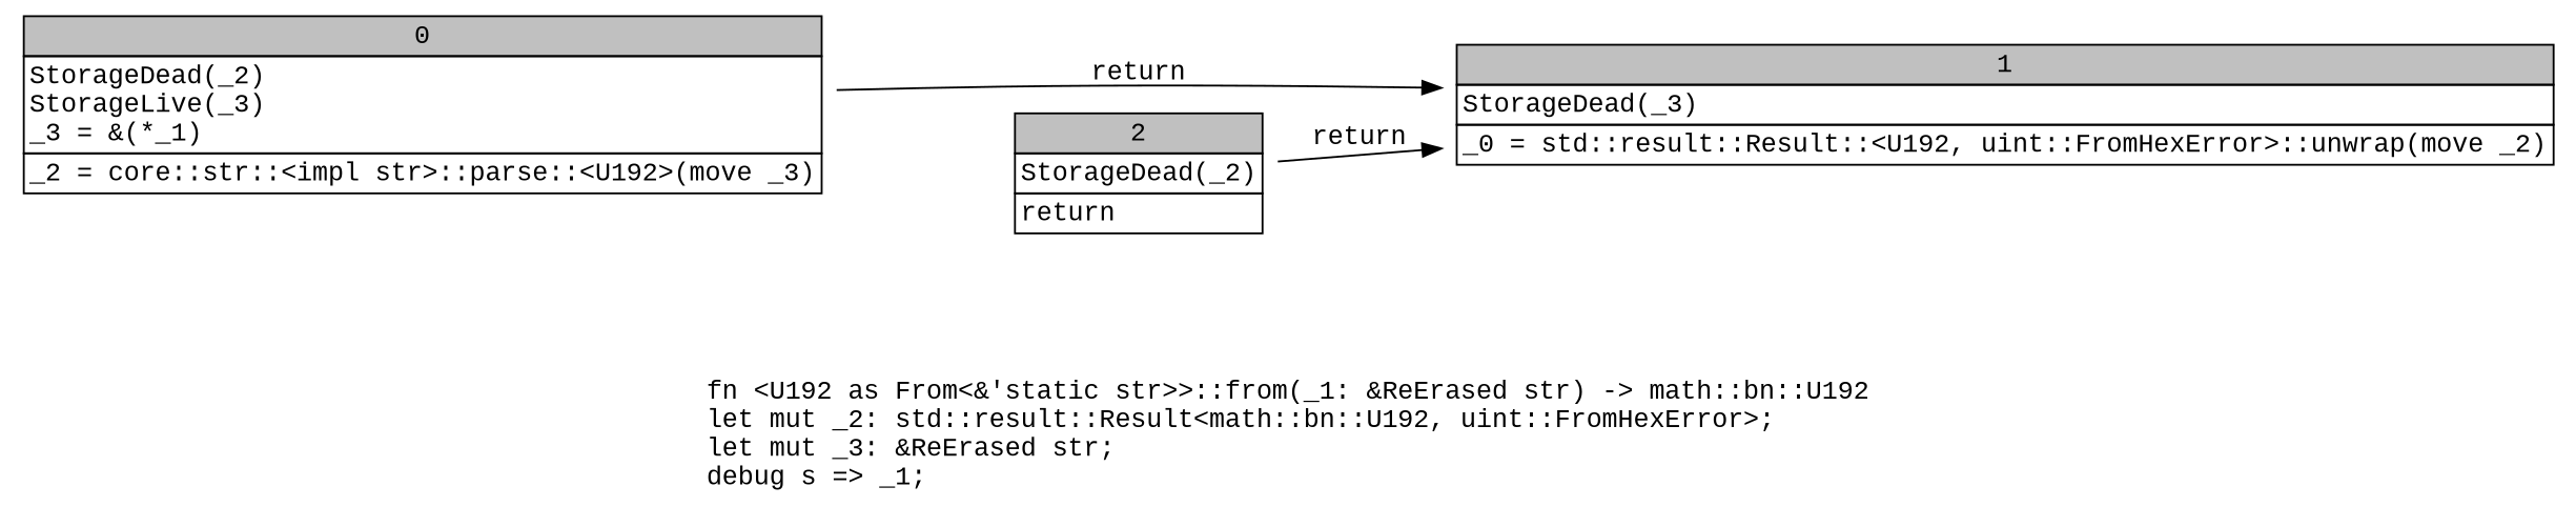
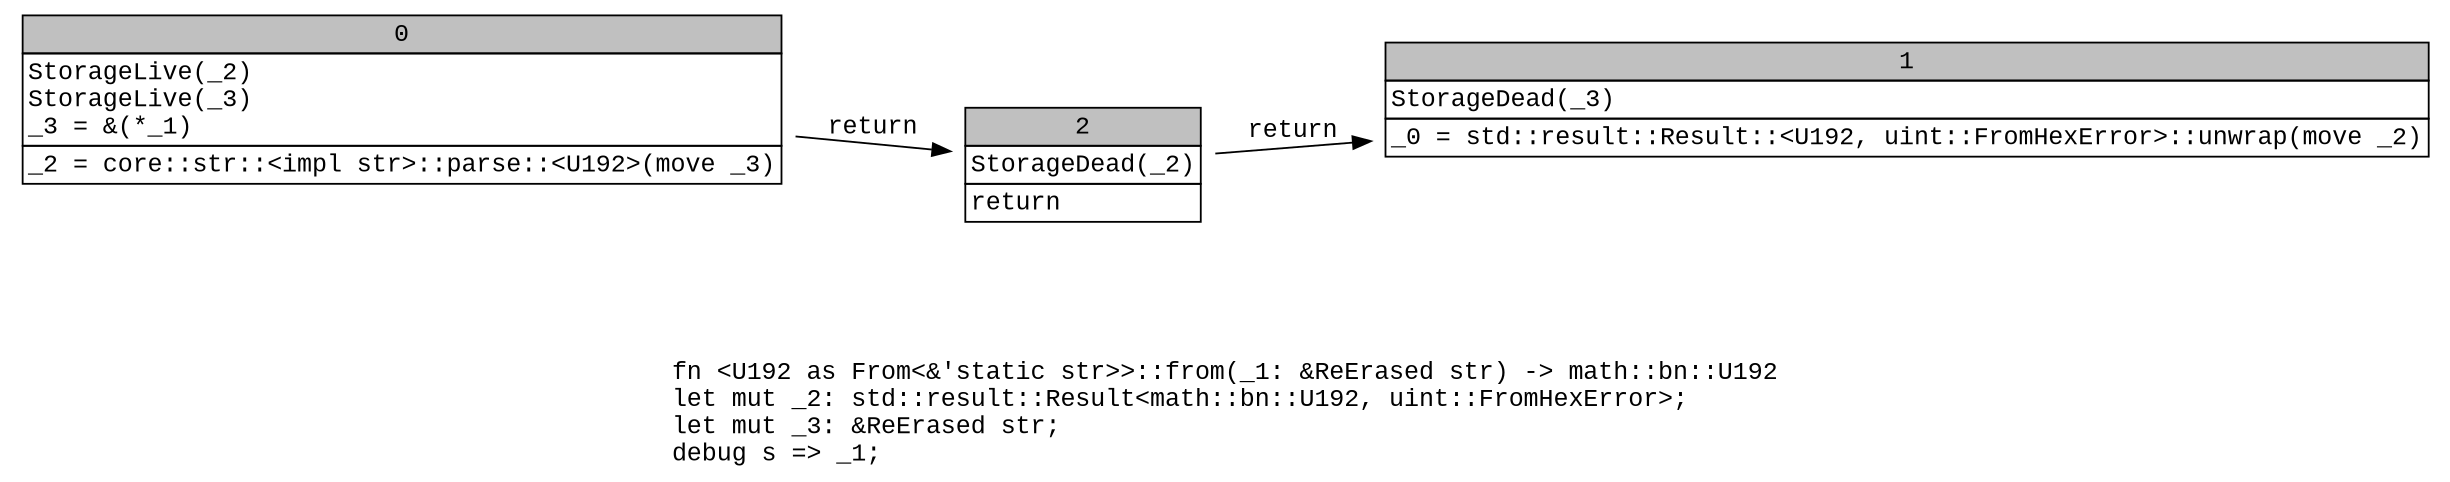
  digraph {
    fontname="Liberation Mono"
    label=<fn &lt;U192 as From&lt;&amp;'static str&gt;&gt;::from(_1: &amp;ReErased str) -&gt; math::bn::U192<br align="left"/>let mut _2: std::result::Result&lt;math::bn::U192, uint::FromHexError&gt;;<br align="left"/>let mut _3: &amp;ReErased str;<br align="left"/>debug s =&gt; _1;<br align="left"/>>
    rankdir=LR
    node [fontname="Liberation Mono" shape=none]
    edge [fontname="Liberation Mono"]
-   n1 [label=<<table border="0" cellborder="1" cellspacing="0"><tr><td bgcolor="gray" align="center" colspan="1">0</td></tr><tr><td align="left" balign="left">StorageDead(_2)<br/>StorageLive(_3)<br/>_3 = &amp;(*_1)<br/></td></tr><tr><td align="left">_2 = core::str::&lt;impl str&gt;::parse::&lt;U192&gt;(move _3)</td></tr></table>>]
+   n1 [label=<<table border="0" cellborder="1" cellspacing="0"><tr><td bgcolor="gray" align="center" colspan="1">0</td></tr><tr><td align="left" balign="left">StorageLive(_2)<br/>StorageLive(_3)<br/>_3 = &amp;(*_1)<br/></td></tr><tr><td align="left">_2 = core::str::&lt;impl str&gt;::parse::&lt;U192&gt;(move _3)</td></tr></table>>]
    n2 [label=<<table border="0" cellborder="1" cellspacing="0"><tr><td bgcolor="gray" align="center" colspan="1">1</td></tr><tr><td align="left" balign="left">StorageDead(_3)<br/></td></tr><tr><td align="left">_0 = std::result::Result::&lt;U192, uint::FromHexError&gt;::unwrap(move _2)</td></tr></table>>]
    n3 [label=<<table border="0" cellborder="1" cellspacing="0"><tr><td bgcolor="gray" align="center" colspan="1">2</td></tr><tr><td align="left" balign="left">StorageDead(_2)<br/></td></tr><tr><td align="left">return</td></tr></table>>]
-   n1 -> n2 [label=return]
+   n1 -> n3 [label=return]
    n3 -> n2 [label=return]
  }
